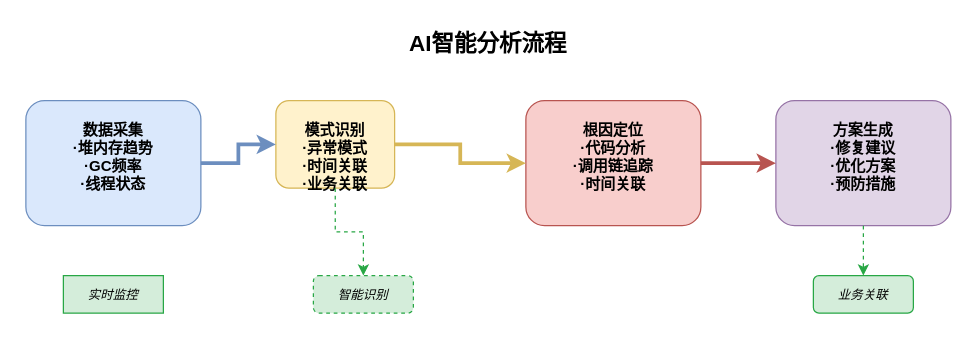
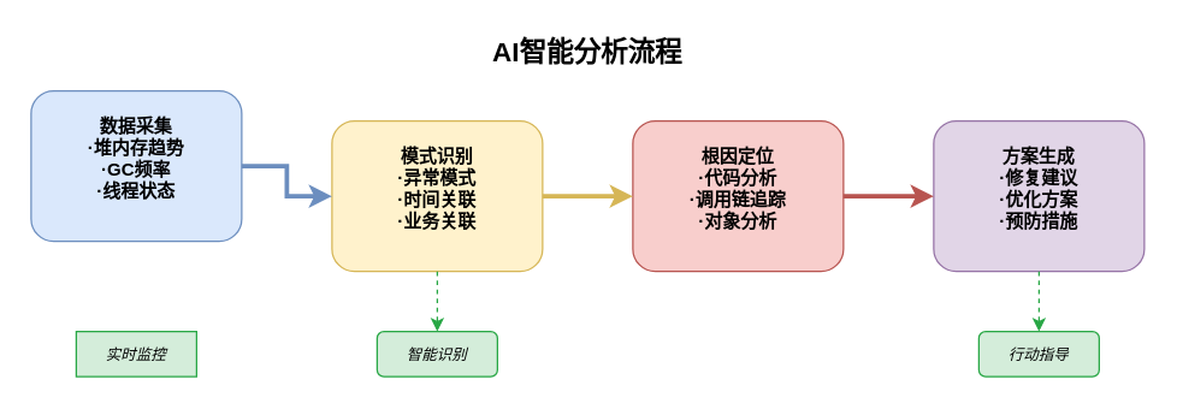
  <mxCell id="0" />
  <mxCell id="1" parent="0" />
- <mxCell id="2" value="数据采集&#10;·堆内存趋势&#10;·GC频率&#10;·线程状态" style="rounded=1;whiteSpace=wrap;html=1;fillColor=#dae8fc;strokeColor=#6c8ebf;fontSize=12;fontStyle=1;verticalAlign=top;spacingTop=10;" parent="1" vertex="1"><mxGeometry x="20" y="80" width="140" height="100" as="geometry" /></mxCell>
- <mxCell id="3" value="模式识别&#10;·异常模式&#10;·时间关联&#10;·业务关联" style="rounded=1;whiteSpace=wrap;html=1;fillColor=#fff2cc;strokeColor=#d6b656;fontSize=12;fontStyle=1;verticalAlign=top;spacingTop=10;" parent="1" vertex="1"><mxGeometry x="220" y="80" width="95" height="70" as="geometry" /></mxCell>
- <mxCell id="4" value="根因定位&#10;·代码分析&#10;·调用链追踪&#10;·时间关联" style="rounded=1;whiteSpace=wrap;html=1;fillColor=#f8cecc;strokeColor=#b85450;fontSize=12;fontStyle=1;verticalAlign=top;spacingTop=10;" parent="1" vertex="1"><mxGeometry x="420" y="80" width="140" height="100" as="geometry" /></mxCell>
+ <mxCell id="2" value="数据采集&#10;·堆内存趋势&#10;·GC频率&#10;·线程状态" style="rounded=1;whiteSpace=wrap;html=1;fillColor=#dae8fc;strokeColor=#6c8ebf;fontSize=12;fontStyle=1;verticalAlign=top;spacingTop=10;" parent="1" vertex="1"><mxGeometry x="20" y="60" width="140" height="100" as="geometry" /></mxCell>
+ <mxCell id="3" value="模式识别&#10;·异常模式&#10;·时间关联&#10;·业务关联" style="rounded=1;whiteSpace=wrap;html=1;fillColor=#fff2cc;strokeColor=#d6b656;fontSize=12;fontStyle=1;verticalAlign=top;spacingTop=10;" parent="1" vertex="1"><mxGeometry x="220" y="80" width="140" height="100" as="geometry" /></mxCell>
+ <mxCell id="4" value="根因定位&#10;·代码分析&#10;·调用链追踪&#10;·对象分析" style="rounded=1;whiteSpace=wrap;html=1;fillColor=#f8cecc;strokeColor=#b85450;fontSize=12;fontStyle=1;verticalAlign=top;spacingTop=10;" parent="1" vertex="1"><mxGeometry x="420" y="80" width="140" height="100" as="geometry" /></mxCell>
  <mxCell id="5" value="方案生成&#10;·修复建议&#10;·优化方案&#10;·预防措施" style="rounded=1;whiteSpace=wrap;html=1;fillColor=#e1d5e7;strokeColor=#9673a6;fontSize=12;fontStyle=1;verticalAlign=top;spacingTop=10;" parent="1" vertex="1"><mxGeometry x="620" y="80" width="140" height="100" as="geometry" /></mxCell>
  <mxCell id="6" value="" style="edgeStyle=orthogonalEdgeStyle;rounded=0;orthogonalLoop=1;jettySize=auto;html=1;strokeWidth=3;fillColor=#dae8fc;strokeColor=#6c8ebf;" parent="1" source="2" target="3" edge="1"><mxGeometry relative="1" as="geometry" /></mxCell>
  <mxCell id="7" value="" style="edgeStyle=orthogonalEdgeStyle;rounded=0;orthogonalLoop=1;jettySize=auto;html=1;strokeWidth=3;fillColor=#fff2cc;strokeColor=#d6b656;" parent="1" source="3" target="4" edge="1"><mxGeometry relative="1" as="geometry" /></mxCell>
  <mxCell id="8" value="" style="edgeStyle=orthogonalEdgeStyle;rounded=0;orthogonalLoop=1;jettySize=auto;html=1;strokeWidth=3;fillColor=#f8cecc;strokeColor=#b85450;" parent="1" source="4" target="5" edge="1"><mxGeometry relative="1" as="geometry" /></mxCell>
  <mxCell id="9" value="实时监控" style="whiteSpace=wrap;html=1;fillColor=#d4edda;strokeColor=#28a745;fontSize=10;fontStyle=2;rounded=0;" parent="1" vertex="1"><mxGeometry x="50" y="220" width="80" height="30" as="geometry" /></mxCell>
- <mxCell id="10" value="智能识别" style="rounded=1;whiteSpace=wrap;html=1;fillColor=#d4edda;strokeColor=#28a745;fontSize=10;fontStyle=2;dashed=1;" parent="1" vertex="1"><mxGeometry x="250" y="220" width="80" height="30" as="geometry" /></mxCell>
- <mxCell id="11" value="业务关联" style="rounded=1;whiteSpace=wrap;html=1;fillColor=#d4edda;strokeColor=#28a745;fontSize=10;fontStyle=2;" parent="1" vertex="1"><mxGeometry x="650" y="220" width="80" height="30" as="geometry" /></mxCell>
+ <mxCell id="10" value="智能识别" style="rounded=1;whiteSpace=wrap;html=1;fillColor=#d4edda;strokeColor=#28a745;fontSize=10;fontStyle=2;" parent="1" vertex="1"><mxGeometry x="250" y="220" width="80" height="30" as="geometry" /></mxCell>
+ <mxCell id="11" value="行动指导" style="rounded=1;whiteSpace=wrap;html=1;fillColor=#d4edda;strokeColor=#28a745;fontSize=10;fontStyle=2;" parent="1" vertex="1"><mxGeometry x="650" y="220" width="80" height="30" as="geometry" /></mxCell>
  <mxCell id="12" value="" style="edgeStyle=orthogonalEdgeStyle;rounded=0;orthogonalLoop=1;jettySize=auto;html=1;strokeWidth=1;fillColor=#d4edda;strokeColor=#28a745;dashed=1;" parent="1" source="3" target="10" edge="1"><mxGeometry relative="1" as="geometry" /></mxCell>
  <mxCell id="13" value="" style="edgeStyle=orthogonalEdgeStyle;rounded=0;orthogonalLoop=1;jettySize=auto;html=1;strokeWidth=1;fillColor=#d4edda;strokeColor=#28a745;dashed=1;" parent="1" source="5" target="11" edge="1"><mxGeometry relative="1" as="geometry" /></mxCell>
  <mxCell id="14" value="AI智能分析流程" style="text;html=1;strokeColor=none;fillColor=none;align=center;verticalAlign=middle;whiteSpace=wrap;rounded=0;fontSize=18;fontStyle=1;" parent="1" vertex="1"><mxGeometry x="320" y="20" width="140" height="30" as="geometry" /></mxCell>
